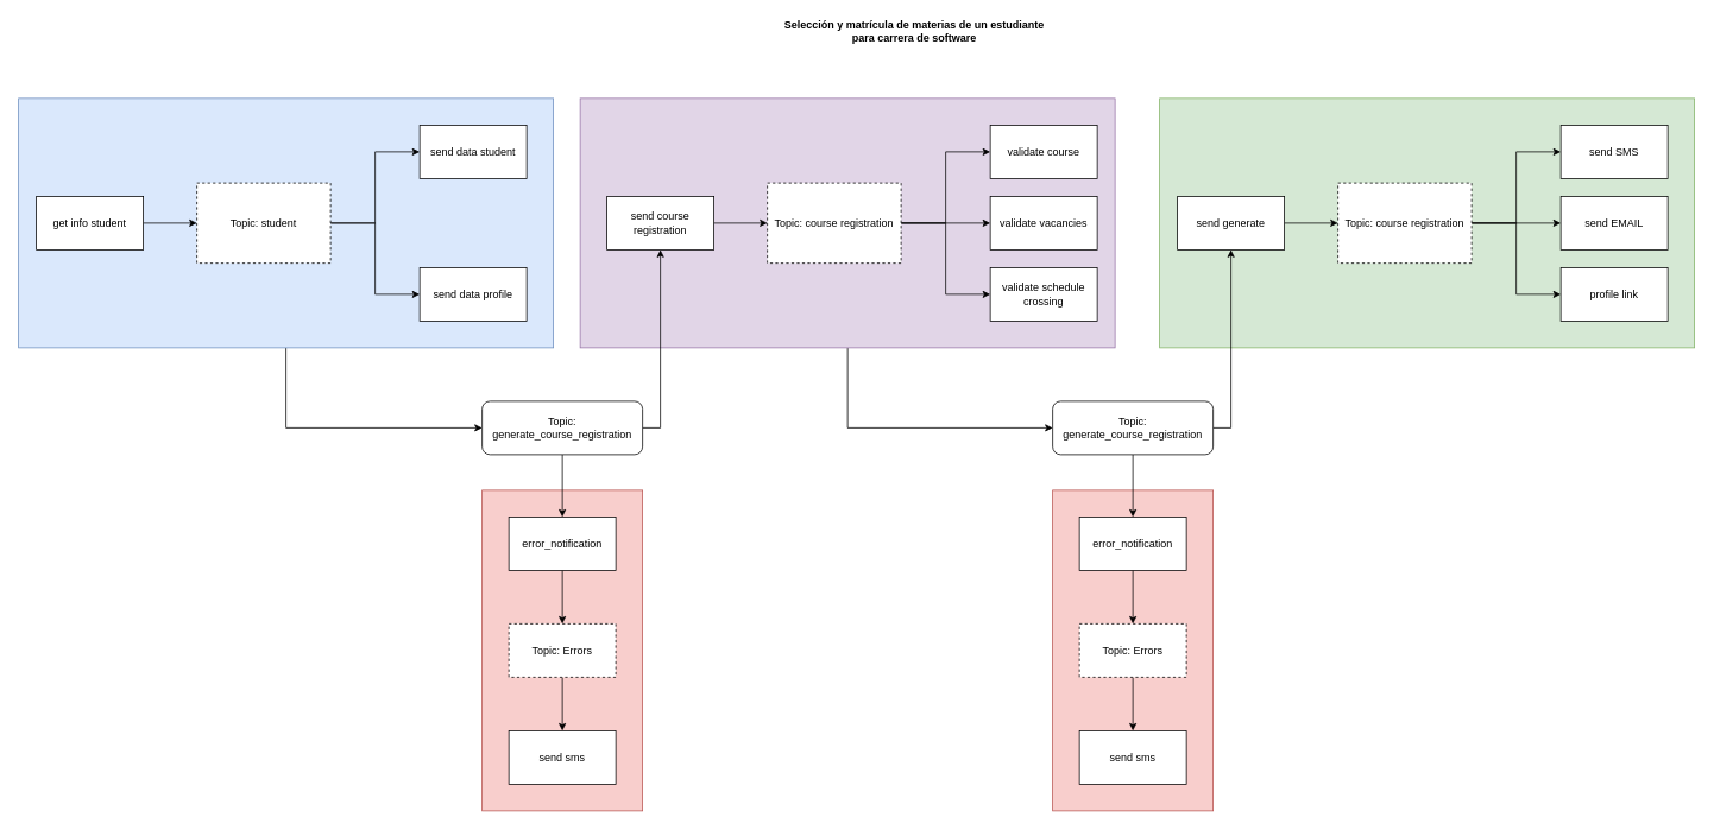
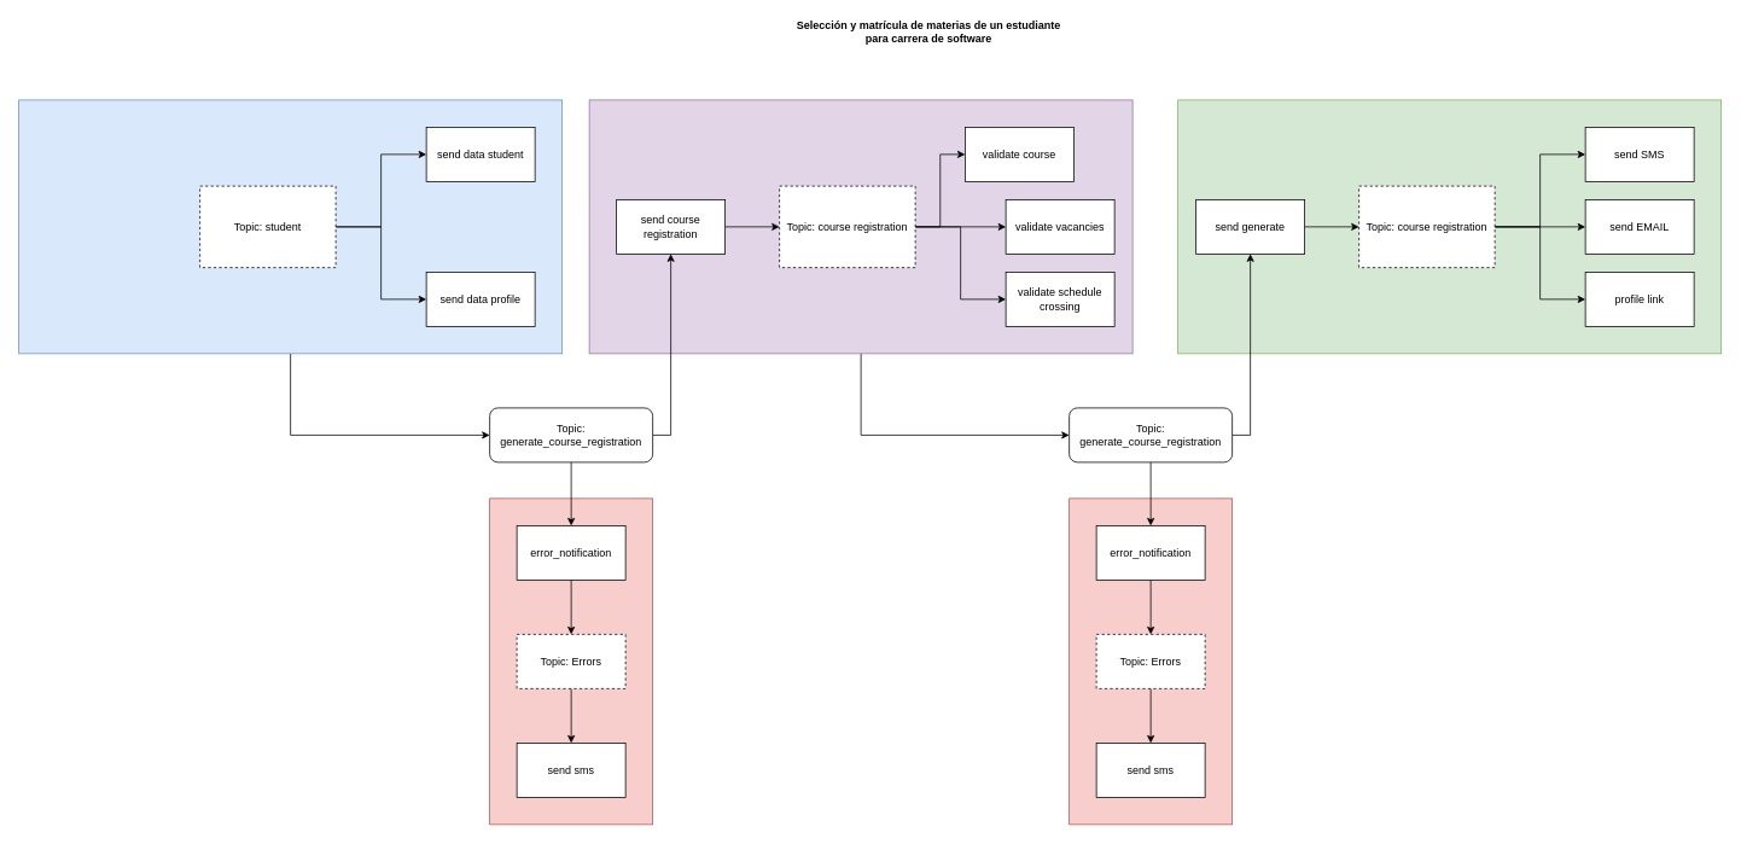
  <mxCell id="0" />
  <mxCell id="1" parent="0" />
  <mxCell id="2" value="" style="rounded=0;whiteSpace=wrap;html=1;fillColor=#f8cecc;strokeColor=#b85450;" vertex="1" parent="1"><mxGeometry x="540" y="550" width="180" height="360" as="geometry" /></mxCell>
  <mxCell id="3" value="Selección y matrícula de materias de un estudiante&lt;br&gt;para carrera de software" style="text;html=1;align=center;verticalAlign=middle;whiteSpace=wrap;rounded=0;fontStyle=1" parent="1" vertex="1"><mxGeometry x="850" y="20" width="350" height="30" as="geometry" /></mxCell>
  <mxCell id="4" style="edgeStyle=orthogonalEdgeStyle;rounded=0;orthogonalLoop=1;jettySize=auto;html=1;entryX=0;entryY=0.5;entryDx=0;entryDy=0;" edge="1" parent="1" source="5" target="36"><mxGeometry relative="1" as="geometry" /></mxCell>
  <mxCell id="5" value="" style="rounded=0;whiteSpace=wrap;html=1;fillColor=#dae8fc;strokeColor=#6c8ebf;" vertex="1" parent="1"><mxGeometry x="20" y="110" width="600" height="280" as="geometry" /></mxCell>
- <mxCell id="6" value="" style="edgeStyle=orthogonalEdgeStyle;rounded=0;orthogonalLoop=1;jettySize=auto;html=1;" edge="1" parent="1" source="7" target="12"><mxGeometry relative="1" as="geometry" /></mxCell>
- <mxCell id="7" value="get info student" style="rounded=0;whiteSpace=wrap;html=1;" vertex="1" parent="1"><mxGeometry x="40" y="220" width="120" height="60" as="geometry" /></mxCell>
  <mxCell id="8" value="send data student" style="rounded=0;whiteSpace=wrap;html=1;" vertex="1" parent="1"><mxGeometry x="470" y="140" width="120" height="60" as="geometry" /></mxCell>
  <mxCell id="9" value="send data profile" style="rounded=0;whiteSpace=wrap;html=1;" vertex="1" parent="1"><mxGeometry x="470" y="300" width="120" height="60" as="geometry" /></mxCell>
  <mxCell id="10" style="edgeStyle=orthogonalEdgeStyle;rounded=0;orthogonalLoop=1;jettySize=auto;html=1;entryX=0;entryY=0.5;entryDx=0;entryDy=0;" edge="1" parent="1" source="12" target="8"><mxGeometry relative="1" as="geometry" /></mxCell>
  <mxCell id="11" style="edgeStyle=orthogonalEdgeStyle;rounded=0;orthogonalLoop=1;jettySize=auto;html=1;entryX=0;entryY=0.5;entryDx=0;entryDy=0;" edge="1" parent="1" source="12" target="9"><mxGeometry relative="1" as="geometry" /></mxCell>
  <mxCell id="12" value="Topic: student" style="rounded=0;whiteSpace=wrap;html=1;dashed=1;" vertex="1" parent="1"><mxGeometry x="220" y="205" width="150" height="90" as="geometry" /></mxCell>
  <mxCell id="13" style="edgeStyle=orthogonalEdgeStyle;rounded=0;orthogonalLoop=1;jettySize=auto;html=1;entryX=0;entryY=0.5;entryDx=0;entryDy=0;" edge="1" parent="1" source="14" target="45"><mxGeometry relative="1" as="geometry" /></mxCell>
  <mxCell id="14" value="" style="rounded=0;whiteSpace=wrap;html=1;fillColor=#e1d5e7;strokeColor=#9673a6;" vertex="1" parent="1"><mxGeometry x="650" y="110" width="600" height="280" as="geometry" /></mxCell>
  <mxCell id="15" value="" style="edgeStyle=orthogonalEdgeStyle;rounded=0;orthogonalLoop=1;jettySize=auto;html=1;" edge="1" parent="1" source="16" target="23"><mxGeometry relative="1" as="geometry" /></mxCell>
  <mxCell id="16" value="send course registration" style="rounded=0;whiteSpace=wrap;html=1;" vertex="1" parent="1"><mxGeometry x="680" y="220" width="120" height="60" as="geometry" /></mxCell>
- <mxCell id="17" value="validate course" style="rounded=0;whiteSpace=wrap;html=1;" vertex="1" parent="1"><mxGeometry x="1110" y="140" width="120" height="60" as="geometry" /></mxCell>
+ <mxCell id="17" value="validate course" style="rounded=0;whiteSpace=wrap;html=1;" vertex="1" parent="1"><mxGeometry x="1065" y="140" width="120" height="60" as="geometry" /></mxCell>
  <mxCell id="18" value="validate vacancies" style="rounded=0;whiteSpace=wrap;html=1;" vertex="1" parent="1"><mxGeometry x="1110" y="220" width="120" height="60" as="geometry" /></mxCell>
  <mxCell id="19" value="validate schedule crossing" style="rounded=0;whiteSpace=wrap;html=1;" vertex="1" parent="1"><mxGeometry x="1110" y="300" width="120" height="60" as="geometry" /></mxCell>
  <mxCell id="20" value="" style="edgeStyle=orthogonalEdgeStyle;rounded=0;orthogonalLoop=1;jettySize=auto;html=1;" edge="1" parent="1" source="23" target="18"><mxGeometry relative="1" as="geometry" /></mxCell>
  <mxCell id="21" style="edgeStyle=orthogonalEdgeStyle;rounded=0;orthogonalLoop=1;jettySize=auto;html=1;entryX=0;entryY=0.5;entryDx=0;entryDy=0;" edge="1" parent="1" source="23" target="17"><mxGeometry relative="1" as="geometry" /></mxCell>
  <mxCell id="22" style="edgeStyle=orthogonalEdgeStyle;rounded=0;orthogonalLoop=1;jettySize=auto;html=1;entryX=0;entryY=0.5;entryDx=0;entryDy=0;" edge="1" parent="1" source="23" target="19"><mxGeometry relative="1" as="geometry" /></mxCell>
  <mxCell id="23" value="Topic: course registration" style="rounded=0;whiteSpace=wrap;html=1;dashed=1;" vertex="1" parent="1"><mxGeometry x="860" y="205" width="150" height="90" as="geometry" /></mxCell>
  <mxCell id="24" value="" style="rounded=0;whiteSpace=wrap;html=1;fillColor=#d5e8d4;strokeColor=#82b366;" vertex="1" parent="1"><mxGeometry x="1300" y="110" width="600" height="280" as="geometry" /></mxCell>
  <mxCell id="25" value="" style="edgeStyle=orthogonalEdgeStyle;rounded=0;orthogonalLoop=1;jettySize=auto;html=1;" edge="1" parent="1" source="26" target="33"><mxGeometry relative="1" as="geometry" /></mxCell>
  <mxCell id="26" value="send generate" style="rounded=0;whiteSpace=wrap;html=1;" vertex="1" parent="1"><mxGeometry x="1320" y="220" width="120" height="60" as="geometry" /></mxCell>
  <mxCell id="27" value="send SMS" style="rounded=0;whiteSpace=wrap;html=1;" vertex="1" parent="1"><mxGeometry x="1750" y="140" width="120" height="60" as="geometry" /></mxCell>
  <mxCell id="28" value="send EMAIL" style="rounded=0;whiteSpace=wrap;html=1;" vertex="1" parent="1"><mxGeometry x="1750" y="220" width="120" height="60" as="geometry" /></mxCell>
  <mxCell id="29" value="profile link" style="rounded=0;whiteSpace=wrap;html=1;" vertex="1" parent="1"><mxGeometry x="1750" y="300" width="120" height="60" as="geometry" /></mxCell>
  <mxCell id="30" value="" style="edgeStyle=orthogonalEdgeStyle;rounded=0;orthogonalLoop=1;jettySize=auto;html=1;" edge="1" parent="1" source="33" target="28"><mxGeometry relative="1" as="geometry" /></mxCell>
  <mxCell id="31" style="edgeStyle=orthogonalEdgeStyle;rounded=0;orthogonalLoop=1;jettySize=auto;html=1;entryX=0;entryY=0.5;entryDx=0;entryDy=0;" edge="1" parent="1" source="33" target="27"><mxGeometry relative="1" as="geometry" /></mxCell>
  <mxCell id="32" style="edgeStyle=orthogonalEdgeStyle;rounded=0;orthogonalLoop=1;jettySize=auto;html=1;entryX=0;entryY=0.5;entryDx=0;entryDy=0;" edge="1" parent="1" source="33" target="29"><mxGeometry relative="1" as="geometry" /></mxCell>
  <mxCell id="33" value="Topic: course registration" style="rounded=0;whiteSpace=wrap;html=1;dashed=1;" vertex="1" parent="1"><mxGeometry x="1500" y="205" width="150" height="90" as="geometry" /></mxCell>
  <mxCell id="34" style="edgeStyle=orthogonalEdgeStyle;rounded=0;orthogonalLoop=1;jettySize=auto;html=1;entryX=0.5;entryY=1;entryDx=0;entryDy=0;exitX=1;exitY=0.5;exitDx=0;exitDy=0;" edge="1" parent="1" source="36" target="16"><mxGeometry relative="1" as="geometry" /></mxCell>
  <mxCell id="35" value="" style="edgeStyle=orthogonalEdgeStyle;rounded=0;orthogonalLoop=1;jettySize=auto;html=1;" edge="1" parent="1" source="36" target="38"><mxGeometry relative="1" as="geometry" /></mxCell>
  <mxCell id="36" value="Topic:&lt;br&gt;generate_course_registration" style="rounded=1;whiteSpace=wrap;html=1;" vertex="1" parent="1"><mxGeometry x="540" y="450" width="180" height="60" as="geometry" /></mxCell>
  <mxCell id="37" value="" style="edgeStyle=orthogonalEdgeStyle;rounded=0;orthogonalLoop=1;jettySize=auto;html=1;" edge="1" parent="1" source="38" target="40"><mxGeometry relative="1" as="geometry" /></mxCell>
  <mxCell id="38" value="error_notification" style="rounded=0;whiteSpace=wrap;html=1;" vertex="1" parent="1"><mxGeometry x="570" y="580" width="120" height="60" as="geometry" /></mxCell>
  <mxCell id="39" value="" style="edgeStyle=orthogonalEdgeStyle;rounded=0;orthogonalLoop=1;jettySize=auto;html=1;" edge="1" parent="1" source="40" target="41"><mxGeometry relative="1" as="geometry" /></mxCell>
  <mxCell id="40" value="Topic: Errors" style="rounded=0;whiteSpace=wrap;html=1;dashed=1;" vertex="1" parent="1"><mxGeometry x="570" y="700" width="120" height="60" as="geometry" /></mxCell>
  <mxCell id="41" value="send sms" style="rounded=0;whiteSpace=wrap;html=1;" vertex="1" parent="1"><mxGeometry x="570" y="820" width="120" height="60" as="geometry" /></mxCell>
  <mxCell id="42" value="" style="rounded=0;whiteSpace=wrap;html=1;fillColor=#f8cecc;strokeColor=#b85450;" vertex="1" parent="1"><mxGeometry x="1180" y="550" width="180" height="360" as="geometry" /></mxCell>
  <mxCell id="43" value="" style="edgeStyle=orthogonalEdgeStyle;rounded=0;orthogonalLoop=1;jettySize=auto;html=1;" edge="1" parent="1" source="45" target="47"><mxGeometry relative="1" as="geometry" /></mxCell>
  <mxCell id="44" style="edgeStyle=orthogonalEdgeStyle;rounded=0;orthogonalLoop=1;jettySize=auto;html=1;entryX=0.5;entryY=1;entryDx=0;entryDy=0;exitX=1;exitY=0.5;exitDx=0;exitDy=0;" edge="1" parent="1" source="45" target="26"><mxGeometry relative="1" as="geometry" /></mxCell>
  <mxCell id="45" value="Topic:&lt;br&gt;generate_course_registration" style="rounded=1;whiteSpace=wrap;html=1;" vertex="1" parent="1"><mxGeometry x="1180" y="450" width="180" height="60" as="geometry" /></mxCell>
  <mxCell id="46" value="" style="edgeStyle=orthogonalEdgeStyle;rounded=0;orthogonalLoop=1;jettySize=auto;html=1;" edge="1" parent="1" source="47" target="49"><mxGeometry relative="1" as="geometry" /></mxCell>
  <mxCell id="47" value="error_notification" style="rounded=0;whiteSpace=wrap;html=1;" vertex="1" parent="1"><mxGeometry x="1210" y="580" width="120" height="60" as="geometry" /></mxCell>
  <mxCell id="48" value="" style="edgeStyle=orthogonalEdgeStyle;rounded=0;orthogonalLoop=1;jettySize=auto;html=1;" edge="1" parent="1" source="49" target="50"><mxGeometry relative="1" as="geometry" /></mxCell>
  <mxCell id="49" value="Topic: Errors" style="rounded=0;whiteSpace=wrap;html=1;dashed=1;" vertex="1" parent="1"><mxGeometry x="1210" y="700" width="120" height="60" as="geometry" /></mxCell>
  <mxCell id="50" value="send sms" style="rounded=0;whiteSpace=wrap;html=1;" vertex="1" parent="1"><mxGeometry x="1210" y="820" width="120" height="60" as="geometry" /></mxCell>
